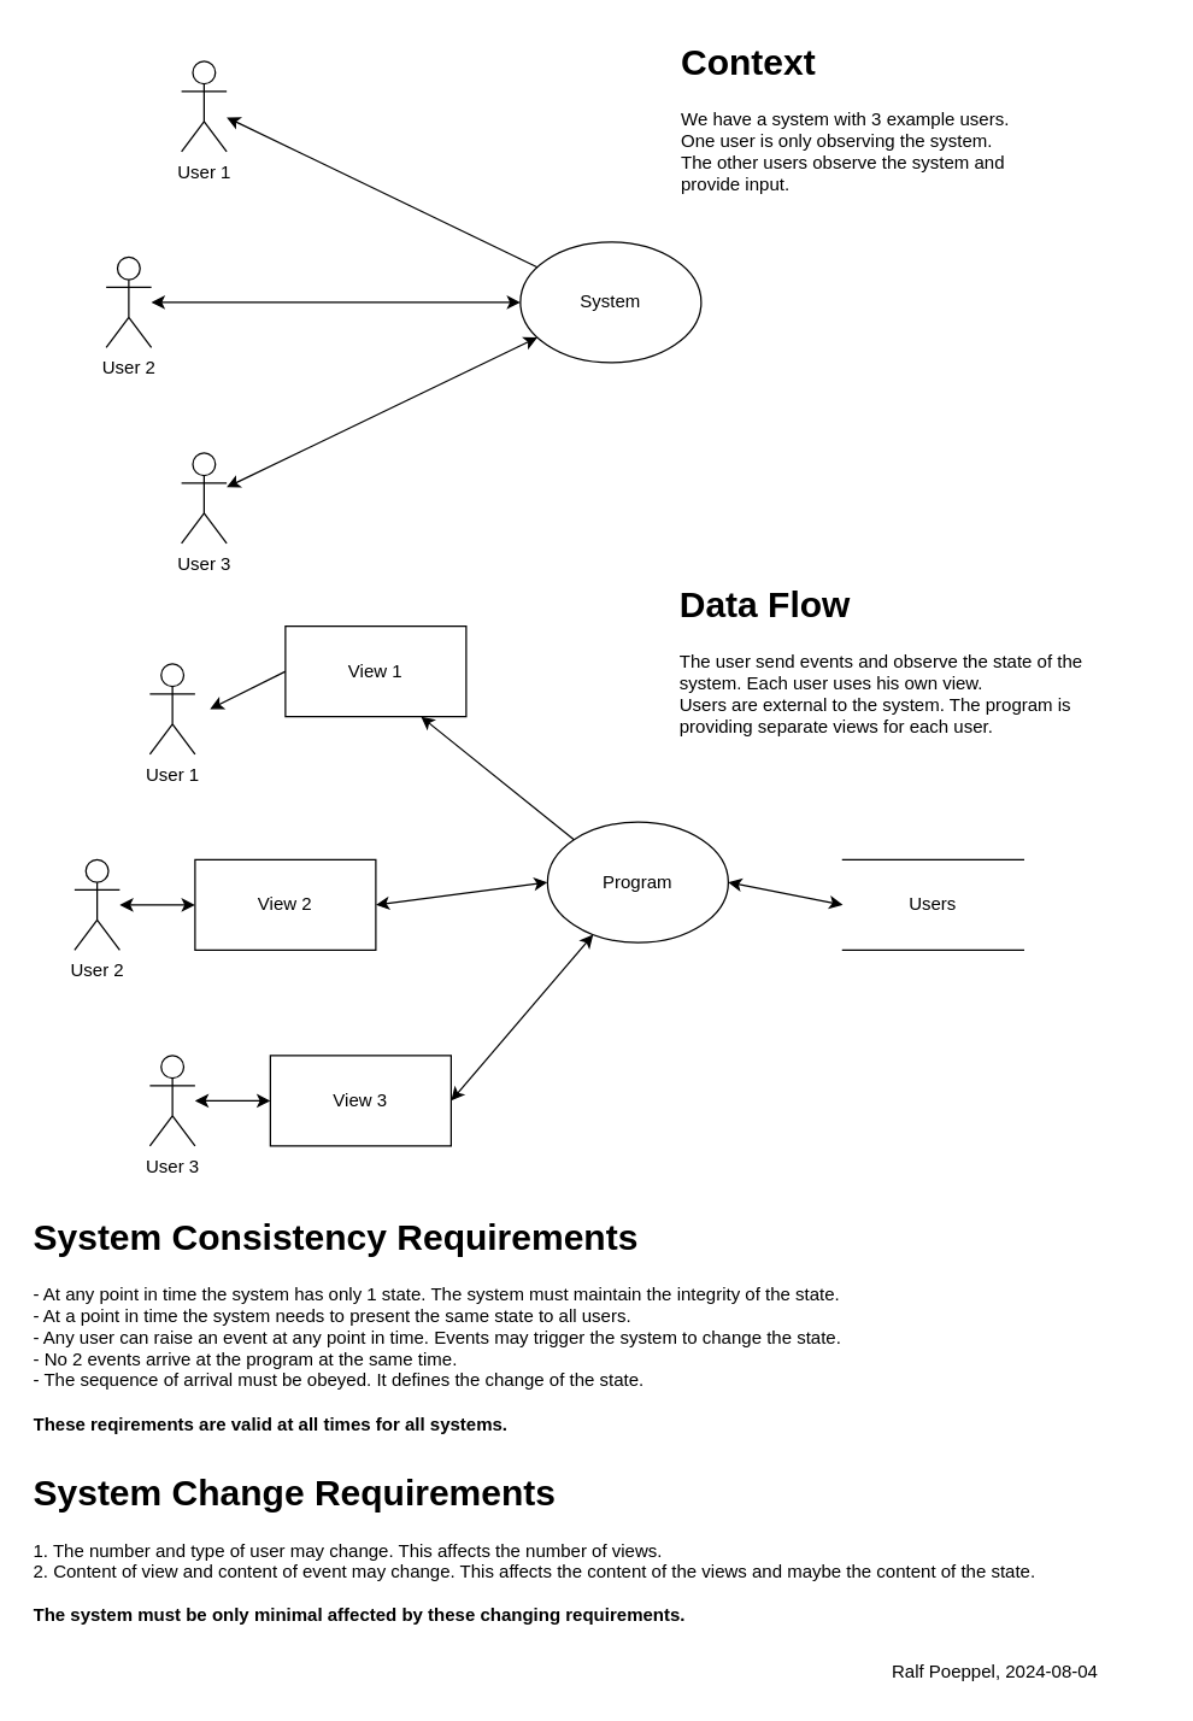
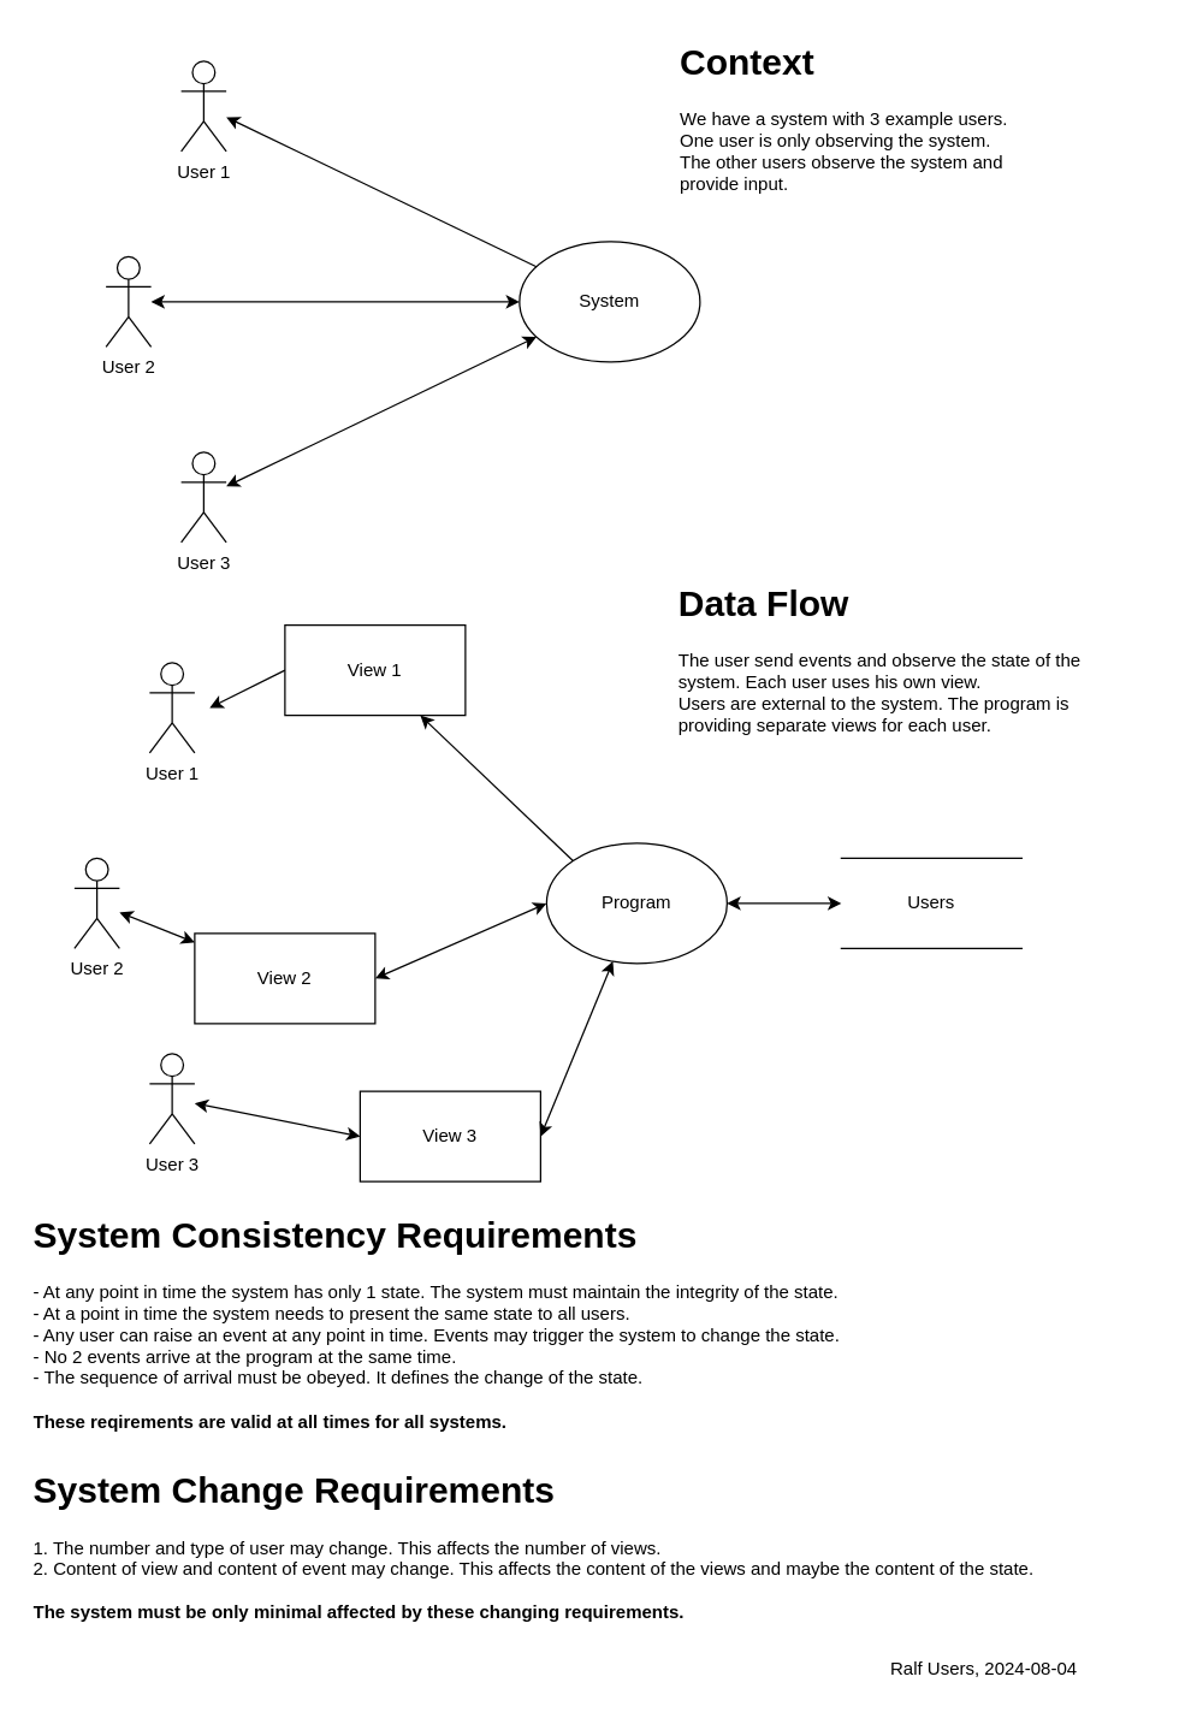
  <mxCell id="0" />
  <mxCell id="1" parent="0" />
  <mxCell id="2" value="User 1" style="shape=umlActor;verticalLabelPosition=bottom;verticalAlign=top;html=1;outlineConnect=0;" vertex="1" parent="1"><mxGeometry x="120" y="40" width="30" height="60" as="geometry" /></mxCell>
  <mxCell id="3" value="User 2" style="shape=umlActor;verticalLabelPosition=bottom;verticalAlign=top;html=1;outlineConnect=0;" vertex="1" parent="1"><mxGeometry x="70" y="170" width="30" height="60" as="geometry" /></mxCell>
  <mxCell id="4" value="User 3" style="shape=umlActor;verticalLabelPosition=bottom;verticalAlign=top;html=1;outlineConnect=0;" vertex="1" parent="1"><mxGeometry x="120" y="300" width="30" height="60" as="geometry" /></mxCell>
  <mxCell id="5" value="System" style="ellipse;whiteSpace=wrap;html=1;" vertex="1" parent="1"><mxGeometry x="345" y="160" width="120" height="80" as="geometry" /></mxCell>
  <mxCell id="6" value="" style="endArrow=classic;startArrow=classic;html=1;rounded=0;" edge="1" parent="1" source="5" target="4"><mxGeometry width="50" height="50" relative="1" as="geometry"><mxPoint x="300" y="360" as="sourcePoint" /><mxPoint x="190" y="380" as="targetPoint" /></mxGeometry></mxCell>
  <mxCell id="7" value="" style="endArrow=classic;startArrow=classic;html=1;rounded=0;exitX=0;exitY=0.5;exitDx=0;exitDy=0;" edge="1" parent="1" source="5" target="3"><mxGeometry width="50" height="50" relative="1" as="geometry"><mxPoint x="300" y="360" as="sourcePoint" /><mxPoint x="350" y="310" as="targetPoint" /></mxGeometry></mxCell>
  <mxCell id="8" value="&lt;h1 style=&quot;margin-top: 0px;&quot;&gt;Context&lt;/h1&gt;&lt;div&gt;We have a system with 3 example users.&lt;/div&gt;&lt;div&gt;One user is only observing the system.&lt;/div&gt;&lt;div&gt;The other users observe the system and provide input.&lt;/div&gt;" style="text;html=1;whiteSpace=wrap;overflow=hidden;rounded=0;" vertex="1" parent="1"><mxGeometry x="450" y="20" width="250" height="120" as="geometry" /></mxCell>
  <mxCell id="9" value="" style="endArrow=classic;html=1;rounded=0;" edge="1" parent="1" source="5" target="2"><mxGeometry width="50" height="50" relative="1" as="geometry"><mxPoint x="190" y="150" as="sourcePoint" /><mxPoint x="160" y="80" as="targetPoint" /></mxGeometry></mxCell>
  <mxCell id="10" value="&lt;h1 style=&quot;margin-top: 0px;&quot;&gt;Data Flow&lt;/h1&gt;&lt;div&gt;The user send events and observe the state of the system. Each user uses his own view.&lt;/div&gt;&lt;div&gt;Users are external to the system. The program is providing separate views for each user.&lt;/div&gt;" style="text;html=1;whiteSpace=wrap;overflow=hidden;rounded=0;" vertex="1" parent="1"><mxGeometry x="449" y="380" width="270" height="120" as="geometry" /></mxCell>
  <mxCell id="11" value="User 1" style="shape=umlActor;verticalLabelPosition=bottom;verticalAlign=top;html=1;outlineConnect=0;" vertex="1" parent="1"><mxGeometry x="99" y="440" width="30" height="60" as="geometry" /></mxCell>
  <mxCell id="12" value="User 2" style="shape=umlActor;verticalLabelPosition=bottom;verticalAlign=top;html=1;outlineConnect=0;" vertex="1" parent="1"><mxGeometry x="49" y="570" width="30" height="60" as="geometry" /></mxCell>
  <mxCell id="13" value="User 3" style="shape=umlActor;verticalLabelPosition=bottom;verticalAlign=top;html=1;outlineConnect=0;" vertex="1" parent="1"><mxGeometry x="99" y="700" width="30" height="60" as="geometry" /></mxCell>
- <mxCell id="14" value="Program" style="ellipse;whiteSpace=wrap;html=1;" vertex="1" parent="1"><mxGeometry x="363" y="545" width="120" height="80" as="geometry" /></mxCell>
+ <mxCell id="14" value="Program" style="ellipse;whiteSpace=wrap;html=1;" vertex="1" parent="1"><mxGeometry x="363" y="560" width="120" height="80" as="geometry" /></mxCell>
  <mxCell id="15" value="View 1" style="rounded=0;whiteSpace=wrap;html=1;" vertex="1" parent="1"><mxGeometry x="189" y="415" width="120" height="60" as="geometry" /></mxCell>
- <mxCell id="16" value="View 2" style="rounded=0;whiteSpace=wrap;html=1;" vertex="1" parent="1"><mxGeometry x="129" y="570" width="120" height="60" as="geometry" /></mxCell>
- <mxCell id="17" value="View 3" style="rounded=0;whiteSpace=wrap;html=1;" vertex="1" parent="1"><mxGeometry x="179" y="700" width="120" height="60" as="geometry" /></mxCell>
+ <mxCell id="16" value="View 2" style="rounded=0;whiteSpace=wrap;html=1;" vertex="1" parent="1"><mxGeometry x="129" y="620" width="120" height="60" as="geometry" /></mxCell>
+ <mxCell id="17" value="View 3" style="rounded=0;whiteSpace=wrap;html=1;" vertex="1" parent="1"><mxGeometry x="239" y="725" width="120" height="60" as="geometry" /></mxCell>
  <mxCell id="18" value="" style="endArrow=classic;html=1;rounded=0;entryX=0.75;entryY=1;entryDx=0;entryDy=0;exitX=0;exitY=0;exitDx=0;exitDy=0;" edge="1" parent="1" source="14" target="15"><mxGeometry width="50" height="50" relative="1" as="geometry"><mxPoint x="249" y="720" as="sourcePoint" /><mxPoint x="299" y="670" as="targetPoint" /></mxGeometry></mxCell>
  <mxCell id="19" value="" style="endArrow=classic;html=1;rounded=0;exitX=0;exitY=0.5;exitDx=0;exitDy=0;" edge="1" parent="1" source="15"><mxGeometry width="50" height="50" relative="1" as="geometry"><mxPoint x="249" y="720" as="sourcePoint" /><mxPoint x="139" y="470" as="targetPoint" /></mxGeometry></mxCell>
  <mxCell id="20" value="" style="endArrow=classic;startArrow=classic;html=1;rounded=0;entryX=0;entryY=0.5;entryDx=0;entryDy=0;exitX=1;exitY=0.5;exitDx=0;exitDy=0;" edge="1" parent="1" source="16" target="14"><mxGeometry width="50" height="50" relative="1" as="geometry"><mxPoint x="249" y="720" as="sourcePoint" /><mxPoint x="299" y="670" as="targetPoint" /></mxGeometry></mxCell>
  <mxCell id="21" value="" style="endArrow=classic;startArrow=classic;html=1;rounded=0;" edge="1" parent="1" source="12" target="16"><mxGeometry width="50" height="50" relative="1" as="geometry"><mxPoint x="249" y="720" as="sourcePoint" /><mxPoint x="299" y="670" as="targetPoint" /></mxGeometry></mxCell>
  <mxCell id="22" value="" style="endArrow=classic;startArrow=classic;html=1;rounded=0;entryX=0;entryY=0.5;entryDx=0;entryDy=0;" edge="1" parent="1" source="13" target="17"><mxGeometry width="50" height="50" relative="1" as="geometry"><mxPoint x="249" y="720" as="sourcePoint" /><mxPoint x="299" y="670" as="targetPoint" /></mxGeometry></mxCell>
  <mxCell id="23" value="" style="endArrow=classic;startArrow=classic;html=1;rounded=0;exitX=1;exitY=0.5;exitDx=0;exitDy=0;" edge="1" parent="1" source="17" target="14"><mxGeometry width="50" height="50" relative="1" as="geometry"><mxPoint x="249" y="720" as="sourcePoint" /><mxPoint x="299" y="670" as="targetPoint" /></mxGeometry></mxCell>
  <mxCell id="24" value="Users" style="shape=partialRectangle;whiteSpace=wrap;html=1;left=0;right=0;fillColor=none;" vertex="1" parent="1"><mxGeometry x="559" y="570" width="120" height="60" as="geometry" /></mxCell>
  <mxCell id="25" value="" style="endArrow=classic;startArrow=classic;html=1;rounded=0;entryX=0;entryY=0.5;entryDx=0;entryDy=0;exitX=1;exitY=0.5;exitDx=0;exitDy=0;" edge="1" parent="1" source="14" target="24"><mxGeometry width="50" height="50" relative="1" as="geometry"><mxPoint x="509" y="590" as="sourcePoint" /><mxPoint x="389" y="790" as="targetPoint" /></mxGeometry></mxCell>
  <mxCell id="26" value="&lt;h1 style=&quot;margin-top: 0px;&quot;&gt;System Consistency Requirements&lt;/h1&gt;&lt;div&gt;- At any point in time the system has only 1 state. The system must maintain the integrity of the state.&amp;nbsp;&lt;/div&gt;&lt;div&gt;- At a point in time the system needs to present the same state to all users.&lt;/div&gt;&lt;div&gt;- Any user can raise an event at any point in time. Events may trigger the system to change the state.&lt;/div&gt;&lt;div&gt;- No 2 events arrive at the program at the same time.&amp;nbsp;&lt;/div&gt;&lt;div&gt;- The sequence of arrival must be obeyed. It defines the change of the state.&lt;/div&gt;&lt;div&gt;&lt;br&gt;&lt;/div&gt;&lt;div&gt;&lt;b&gt;These reqirements are valid&lt;/b&gt;&lt;b style=&quot;background-color: initial;&quot;&gt;&amp;nbsp;at all times for all systems.&lt;/b&gt;&lt;/div&gt;" style="text;html=1;whiteSpace=wrap;overflow=hidden;rounded=0;" vertex="1" parent="1"><mxGeometry x="20" y="800" width="615" height="150" as="geometry" /></mxCell>
  <mxCell id="27" value="&lt;h1 style=&quot;margin-top: 0px;&quot;&gt;System Change Requirements&lt;/h1&gt;&lt;div&gt;1. The number and type of user may change. This affects the number of views.&lt;/div&gt;&lt;div&gt;2. Content of view and content of event may change. This affects the content of the views and maybe the content of the state.&lt;/div&gt;&lt;div&gt;&lt;br&gt;&lt;/div&gt;&lt;div&gt;&lt;b&gt;The system must be only minimal affected by these changing requirements.&lt;/b&gt;&lt;/div&gt;" style="text;html=1;whiteSpace=wrap;overflow=hidden;rounded=0;" vertex="1" parent="1"><mxGeometry x="20" y="970" width="690" height="110" as="geometry" /></mxCell>
- <mxCell id="28" value="&lt;h1 style=&quot;margin-top: 0px;&quot;&gt;&lt;br&gt;&lt;/h1&gt;&lt;div&gt;Ralf Poeppel, 2024-08-04&lt;/div&gt;" style="text;html=1;whiteSpace=wrap;overflow=hidden;rounded=0;" vertex="1" parent="1"><mxGeometry x="590" y="1050" width="180" height="70" as="geometry" /></mxCell>
+ <mxCell id="28" value="&lt;h1 style=&quot;margin-top: 0px;&quot;&gt;&lt;br&gt;&lt;/h1&gt;&lt;div&gt;Ralf Users, 2024-08-04&lt;/div&gt;" style="text;html=1;whiteSpace=wrap;overflow=hidden;rounded=0;" vertex="1" parent="1"><mxGeometry x="590" y="1050" width="180" height="70" as="geometry" /></mxCell>
